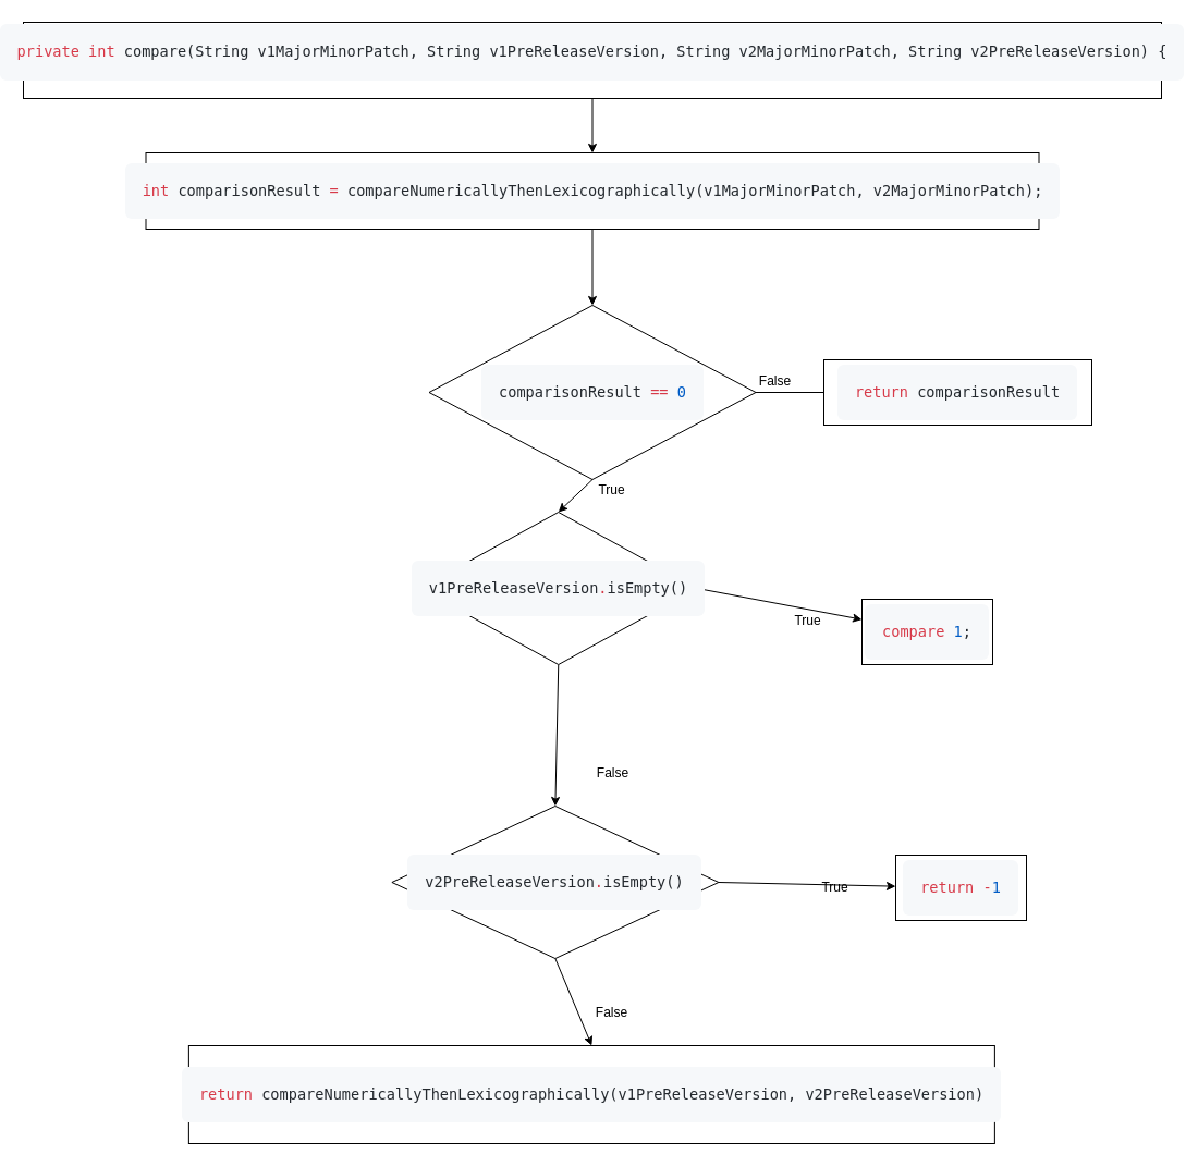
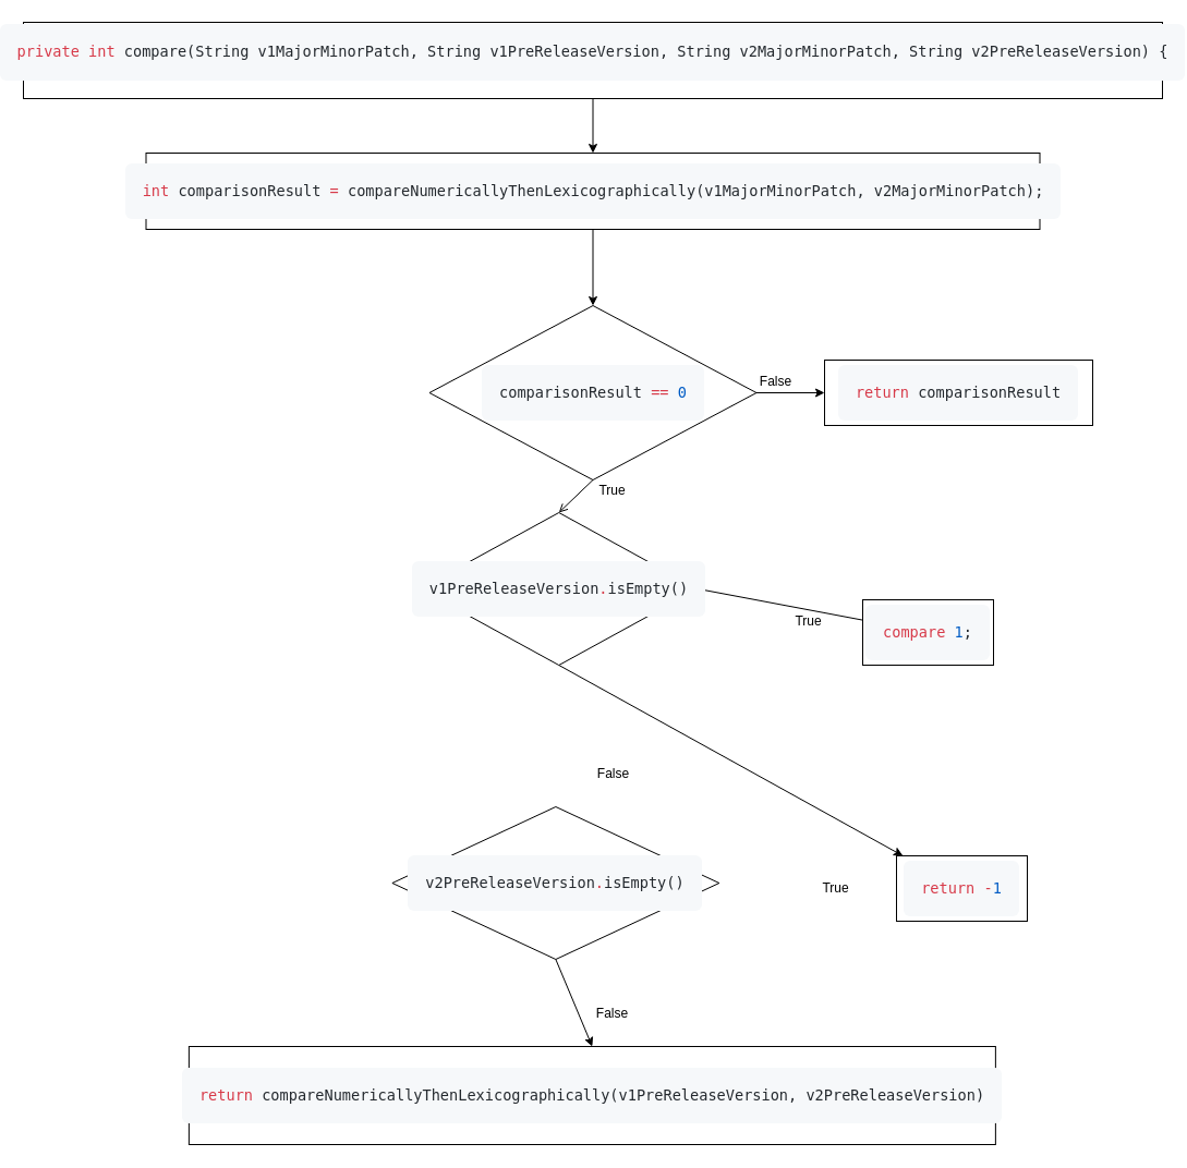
  <mxCell id="0" />
  <mxCell id="1" parent="0" />
  <mxCell id="2" value="&lt;pre style=&quot;box-sizing: border-box ; font-family: , &amp;#34;consolas&amp;#34; , &amp;#34;liberation mono&amp;#34; , &amp;#34;menlo&amp;#34; , monospace ; font-size: 13.6px ; margin-top: 0px ; margin-bottom: 0px ; overflow-wrap: normal ; padding: 16px ; overflow: auto ; line-height: 1.45 ; background-color: rgb(246 , 248 , 250) ; border-radius: 6px ; word-break: normal ; color: rgb(36 , 41 , 46)&quot;&gt;&lt;span class=&quot;pl-k&quot; style=&quot;box-sizing: border-box ; color: rgb(215 , 58 , 73)&quot;&gt;private&lt;/span&gt; &lt;span class=&quot;pl-k&quot; style=&quot;box-sizing: border-box ; color: rgb(215 , 58 , 73)&quot;&gt;int&lt;/span&gt; compare(&lt;span class=&quot;pl-smi&quot; style=&quot;box-sizing: border-box&quot;&gt;String&lt;/span&gt; v1MajorMinorPatch, &lt;span class=&quot;pl-smi&quot; style=&quot;box-sizing: border-box&quot;&gt;String&lt;/span&gt; v1PreReleaseVersion, &lt;span class=&quot;pl-smi&quot; style=&quot;box-sizing: border-box&quot;&gt;String&lt;/span&gt; v2MajorMinorPatch, &lt;span class=&quot;pl-smi&quot; style=&quot;box-sizing: border-box&quot;&gt;String&lt;/span&gt; v2PreReleaseVersion) {&lt;br/&gt;&lt;/pre&gt;&lt;div&gt;&lt;br&gt;&lt;/div&gt;" style="rounded=0;whiteSpace=wrap;html=1;" vertex="1" parent="1"><mxGeometry x="20" y="20" width="1045" height="70" as="geometry" /></mxCell>
  <mxCell id="3" value="&lt;pre style=&quot;box-sizing: border-box ; font-family: , &amp;#34;consolas&amp;#34; , &amp;#34;liberation mono&amp;#34; , &amp;#34;menlo&amp;#34; , monospace ; font-size: 13.6px ; margin-top: 0px ; margin-bottom: 0px ; overflow-wrap: normal ; padding: 16px ; overflow: auto ; line-height: 1.45 ; background-color: rgb(246 , 248 , 250) ; border-radius: 6px ; word-break: normal ; color: rgb(36 , 41 , 46)&quot;&gt;&lt;span class=&quot;pl-k&quot; style=&quot;box-sizing: border-box ; color: rgb(215 , 58 , 73)&quot;&gt;int&lt;/span&gt; comparisonResult &lt;span class=&quot;pl-k&quot; style=&quot;box-sizing: border-box ; color: rgb(215 , 58 , 73)&quot;&gt;=&lt;/span&gt; compareNumericallyThenLexicographically(v1MajorMinorPatch, v2MajorMinorPatch);&lt;/pre&gt;" style="rounded=0;whiteSpace=wrap;html=1;" vertex="1" parent="1"><mxGeometry x="132.5" y="140" width="820" height="70" as="geometry" /></mxCell>
  <mxCell id="4" value="" style="endArrow=classic;html=1;" edge="1" parent="1" source="2" target="3"><mxGeometry width="50" height="50" relative="1" as="geometry"><mxPoint x="510" y="380" as="sourcePoint" /><mxPoint x="560" y="330" as="targetPoint" /></mxGeometry></mxCell>
  <mxCell id="5" value="&lt;pre style=&quot;box-sizing: border-box ; font-family: , &amp;#34;consolas&amp;#34; , &amp;#34;liberation mono&amp;#34; , &amp;#34;menlo&amp;#34; , monospace ; font-size: 13.6px ; margin-top: 0px ; margin-bottom: 0px ; overflow-wrap: normal ; padding: 16px ; overflow: auto ; line-height: 1.45 ; background-color: rgb(246 , 248 , 250) ; border-radius: 6px ; word-break: normal ; color: rgb(36 , 41 , 46)&quot;&gt;comparisonResult &lt;span class=&quot;pl-k&quot; style=&quot;box-sizing: border-box ; color: rgb(215 , 58 , 73)&quot;&gt;==&lt;/span&gt; &lt;span class=&quot;pl-c1&quot; style=&quot;box-sizing: border-box ; color: rgb(0 , 92 , 197)&quot;&gt;0&lt;/span&gt;&lt;/pre&gt;" style="rhombus;whiteSpace=wrap;html=1;" vertex="1" parent="1"><mxGeometry x="392.5" y="280" width="300" height="160" as="geometry" /></mxCell>
  <mxCell id="6" value="" style="endArrow=classic;html=1;entryX=0.5;entryY=0;entryDx=0;entryDy=0;" edge="1" parent="1" source="3" target="5"><mxGeometry width="50" height="50" relative="1" as="geometry"><mxPoint x="510" y="360" as="sourcePoint" /><mxPoint x="560" y="310" as="targetPoint" /></mxGeometry></mxCell>
  <mxCell id="7" value="&#10;&#10;&lt;pre style=&quot;box-sizing: border-box ; font-family: , &amp;quot;consolas&amp;quot; , &amp;quot;liberation mono&amp;quot; , &amp;quot;menlo&amp;quot; , monospace ; font-size: 13.6px ; margin-top: 0px ; margin-bottom: 0px ; overflow-wrap: normal ; padding: 16px ; overflow: auto ; line-height: 1.45 ; background-color: rgb(246 , 248 , 250) ; border-radius: 6px ; word-break: normal ; color: rgb(36 , 41 , 46) ; font-style: normal ; font-weight: 400 ; letter-spacing: normal ; text-indent: 0px ; text-transform: none ; word-spacing: 0px&quot;&gt;&lt;span class=&quot;pl-k&quot; style=&quot;box-sizing: border-box ; color: rgb(215 , 58 , 73)&quot;&gt;compare&lt;/span&gt; &lt;span class=&quot;pl-c1&quot; style=&quot;box-sizing: border-box ; color: rgb(0 , 92 , 197)&quot;&gt;1&lt;/span&gt;;&lt;/pre&gt;&#10;&#10;" style="rounded=0;whiteSpace=wrap;html=1;" vertex="1" parent="1"><mxGeometry x="790" y="550" width="120" height="60" as="geometry" /></mxCell>
- <mxCell id="8" value="" style="endArrow=classic;html=1;exitX=1;exitY=0.5;exitDx=0;exitDy=0;" edge="1" parent="1" source="19" target="7"><mxGeometry width="50" height="50" relative="1" as="geometry"><mxPoint x="700" y="590" as="sourcePoint" /><mxPoint x="567.5" y="540" as="targetPoint" /></mxGeometry></mxCell>
+ <mxCell id="8" value="" style="endArrow=none;html=1;exitX=1;exitY=0.5;exitDx=0;exitDy=0;" edge="1" parent="1" source="19" target="7"><mxGeometry width="50" height="50" relative="1" as="geometry"><mxPoint x="700" y="590" as="sourcePoint" /><mxPoint x="567.5" y="540" as="targetPoint" /></mxGeometry></mxCell>
  <mxCell id="9" value="True" style="text;html=1;align=center;verticalAlign=middle;resizable=0;points=[];autosize=1;" vertex="1" parent="1"><mxGeometry x="720" y="560" width="40" height="20" as="geometry" /></mxCell>
  <mxCell id="10" value="&lt;pre style=&quot;box-sizing: border-box ; font-family: , &amp;#34;consolas&amp;#34; , &amp;#34;liberation mono&amp;#34; , &amp;#34;menlo&amp;#34; , monospace ; font-size: 13.6px ; margin-top: 0px ; margin-bottom: 0px ; overflow-wrap: normal ; padding: 16px ; overflow: auto ; line-height: 1.45 ; background-color: rgb(246 , 248 , 250) ; border-radius: 6px ; word-break: normal ; color: rgb(36 , 41 , 46)&quot;&gt;v2PreReleaseVersion&lt;span class=&quot;pl-k&quot; style=&quot;box-sizing: border-box ; color: rgb(215 , 58 , 73)&quot;&gt;.&lt;/span&gt;isEmpty()&lt;/pre&gt;" style="rhombus;whiteSpace=wrap;html=1;" vertex="1" parent="1"><mxGeometry x="358.38" y="740" width="300" height="140" as="geometry" /></mxCell>
- <mxCell id="11" value="" style="endArrow=classic;html=1;entryX=0.5;entryY=0;entryDx=0;entryDy=0;exitX=0.5;exitY=1;exitDx=0;exitDy=0;" edge="1" parent="1" source="19" target="10"><mxGeometry width="50" height="50" relative="1" as="geometry"><mxPoint x="544" y="700" as="sourcePoint" /><mxPoint x="360" y="700" as="targetPoint" /></mxGeometry></mxCell>
+ <mxCell id="11" value="" style="endArrow=classic;html=1;exitX=0.5;exitY=1;exitDx=0;exitDy=0;" edge="1" parent="1" source="19" target="13"><mxGeometry width="50" height="50" relative="1" as="geometry"><mxPoint x="544" y="700" as="sourcePoint" /><mxPoint x="360" y="700" as="targetPoint" /></mxGeometry></mxCell>
  <mxCell id="12" value="False" style="text;html=1;align=center;verticalAlign=middle;resizable=0;points=[];autosize=1;" vertex="1" parent="1"><mxGeometry x="541" y="700" width="40" height="20" as="geometry" /></mxCell>
  <mxCell id="13" value="&lt;pre style=&quot;box-sizing: border-box ; font-family: , &amp;#34;consolas&amp;#34; , &amp;#34;liberation mono&amp;#34; , &amp;#34;menlo&amp;#34; , monospace ; font-size: 13.6px ; margin-top: 0px ; margin-bottom: 0px ; overflow-wrap: normal ; padding: 16px ; overflow: auto ; line-height: 1.45 ; background-color: rgb(246 , 248 , 250) ; border-radius: 6px ; word-break: normal ; color: rgb(36 , 41 , 46)&quot;&gt;&lt;span class=&quot;pl-k&quot; style=&quot;box-sizing: border-box ; color: rgb(215 , 58 , 73)&quot;&gt;return&lt;/span&gt; &lt;span class=&quot;pl-k&quot; style=&quot;box-sizing: border-box ; color: rgb(215 , 58 , 73)&quot;&gt;-&lt;/span&gt;&lt;span class=&quot;pl-c1&quot; style=&quot;box-sizing: border-box ; color: rgb(0 , 92 , 197)&quot;&gt;1&lt;/span&gt;&lt;/pre&gt;" style="rounded=0;whiteSpace=wrap;html=1;" vertex="1" parent="1"><mxGeometry x="821" y="785" width="120" height="60" as="geometry" /></mxCell>
- <mxCell id="14" value="" style="endArrow=classic;html=1;exitX=1;exitY=0.5;exitDx=0;exitDy=0;" edge="1" parent="1" target="13" source="10"><mxGeometry width="50" height="50" relative="1" as="geometry"><mxPoint x="693.5" y="825" as="sourcePoint" /><mxPoint x="585" y="775" as="targetPoint" /></mxGeometry></mxCell>
  <mxCell id="15" value="True" style="text;html=1;align=center;verticalAlign=middle;resizable=0;points=[];autosize=1;" vertex="1" parent="1"><mxGeometry x="745" y="805" width="40" height="20" as="geometry" /></mxCell>
- <mxCell id="16" value="" style="endArrow=none;html=1;exitX=1;exitY=0.5;exitDx=0;exitDy=0;entryX=0;entryY=0.5;entryDx=0;entryDy=0;" edge="1" parent="1" source="5" target="18"><mxGeometry width="50" height="50" relative="1" as="geometry"><mxPoint x="730" y="420" as="sourcePoint" /><mxPoint x="770" y="360" as="targetPoint" /></mxGeometry></mxCell>
+ <mxCell id="16" value="" style="endArrow=classic;html=1;exitX=1;exitY=0.5;exitDx=0;exitDy=0;entryX=0;entryY=0.5;entryDx=0;entryDy=0;" edge="1" parent="1" source="5" target="18"><mxGeometry width="50" height="50" relative="1" as="geometry"><mxPoint x="730" y="420" as="sourcePoint" /><mxPoint x="770" y="360" as="targetPoint" /></mxGeometry></mxCell>
  <mxCell id="17" value="False" style="text;html=1;align=center;verticalAlign=middle;resizable=0;points=[];autosize=1;" vertex="1" parent="1"><mxGeometry x="690" y="340" width="40" height="20" as="geometry" /></mxCell>
  <mxCell id="18" value="&lt;pre style=&quot;box-sizing: border-box ; font-family: , &amp;#34;consolas&amp;#34; , &amp;#34;liberation mono&amp;#34; , &amp;#34;menlo&amp;#34; , monospace ; font-size: 13.6px ; margin-top: 0px ; margin-bottom: 0px ; overflow-wrap: normal ; padding: 16px ; overflow: auto ; line-height: 1.45 ; background-color: rgb(246 , 248 , 250) ; border-radius: 6px ; word-break: normal ; color: rgb(36 , 41 , 46)&quot;&gt;&lt;span class=&quot;pl-k&quot; style=&quot;box-sizing: border-box ; color: rgb(215 , 58 , 73)&quot;&gt;return&lt;/span&gt; comparisonResult&lt;/pre&gt;" style="rounded=0;whiteSpace=wrap;html=1;" vertex="1" parent="1"><mxGeometry x="755" y="330" width="246" height="60" as="geometry" /></mxCell>
  <mxCell id="19" value="&lt;pre style=&quot;box-sizing: border-box ; font-family: , &amp;#34;consolas&amp;#34; , &amp;#34;liberation mono&amp;#34; , &amp;#34;menlo&amp;#34; , monospace ; font-size: 13.6px ; margin-top: 0px ; margin-bottom: 0px ; overflow-wrap: normal ; padding: 16px ; overflow: auto ; line-height: 1.45 ; background-color: rgb(246 , 248 , 250) ; border-radius: 6px ; word-break: normal ; color: rgb(36 , 41 , 46)&quot;&gt;v1PreReleaseVersion&lt;span class=&quot;pl-k&quot; style=&quot;box-sizing: border-box ; color: rgb(215 , 58 , 73)&quot;&gt;.&lt;/span&gt;isEmpty()&lt;/pre&gt;" style="rhombus;whiteSpace=wrap;html=1;" vertex="1" parent="1"><mxGeometry x="383.75" y="470" width="255" height="140" as="geometry" /></mxCell>
- <mxCell id="20" value="" style="endArrow=classic;html=1;entryX=0.5;entryY=0;entryDx=0;entryDy=0;exitX=0.5;exitY=1;exitDx=0;exitDy=0;" edge="1" parent="1" source="5" target="19"><mxGeometry width="50" height="50" relative="1" as="geometry"><mxPoint x="450" y="580" as="sourcePoint" /><mxPoint x="500" y="530" as="targetPoint" /></mxGeometry></mxCell>
+ <mxCell id="20" value="" style="endArrow=open;html=1;entryX=0.5;entryY=0;entryDx=0;entryDy=0;exitX=0.5;exitY=1;exitDx=0;exitDy=0;" edge="1" parent="1" source="5" target="19"><mxGeometry width="50" height="50" relative="1" as="geometry"><mxPoint x="450" y="580" as="sourcePoint" /><mxPoint x="500" y="530" as="targetPoint" /></mxGeometry></mxCell>
  <mxCell id="21" value="True" style="text;html=1;align=center;verticalAlign=middle;resizable=0;points=[];autosize=1;" vertex="1" parent="1"><mxGeometry x="540" y="440" width="40" height="20" as="geometry" /></mxCell>
  <mxCell id="22" value="&lt;pre style=&quot;box-sizing: border-box ; font-family: , &amp;#34;consolas&amp;#34; , &amp;#34;liberation mono&amp;#34; , &amp;#34;menlo&amp;#34; , monospace ; font-size: 13.6px ; margin-top: 0px ; margin-bottom: 0px ; overflow-wrap: normal ; padding: 16px ; overflow: auto ; line-height: 1.45 ; background-color: rgb(246 , 248 , 250) ; border-radius: 6px ; word-break: normal ; color: rgb(36 , 41 , 46)&quot;&gt;&lt;span class=&quot;pl-k&quot; style=&quot;box-sizing: border-box ; color: rgb(215 , 58 , 73)&quot;&gt;return&lt;/span&gt; compareNumericallyThenLexicographically(v1PreReleaseVersion, v2PreReleaseVersion)&lt;/pre&gt;" style="rounded=0;whiteSpace=wrap;html=1;" vertex="1" parent="1"><mxGeometry x="171.88" y="960" width="740" height="90" as="geometry" /></mxCell>
  <mxCell id="23" value="" style="endArrow=classic;html=1;entryX=0.5;entryY=0;entryDx=0;entryDy=0;exitX=0.5;exitY=1;exitDx=0;exitDy=0;" edge="1" parent="1" source="10" target="22"><mxGeometry width="50" height="50" relative="1" as="geometry"><mxPoint x="320" y="930" as="sourcePoint" /><mxPoint y="880" as="targetPoint" x="370" /></mxGeometry></mxCell>
  <mxCell id="24" value="False" style="text;html=1;align=center;verticalAlign=middle;resizable=0;points=[];autosize=1;" vertex="1" parent="1"><mxGeometry x="540" y="920" width="40" height="20" as="geometry" /></mxCell>
